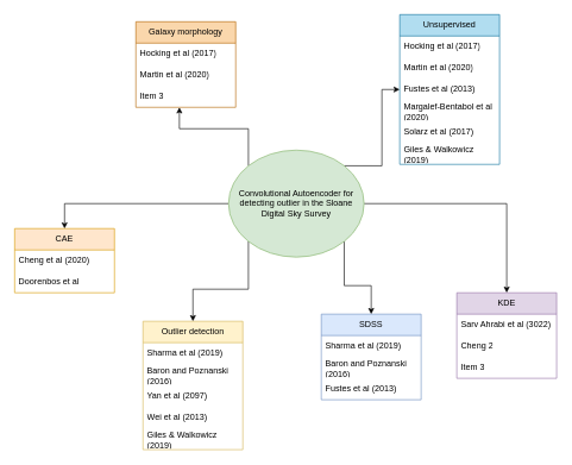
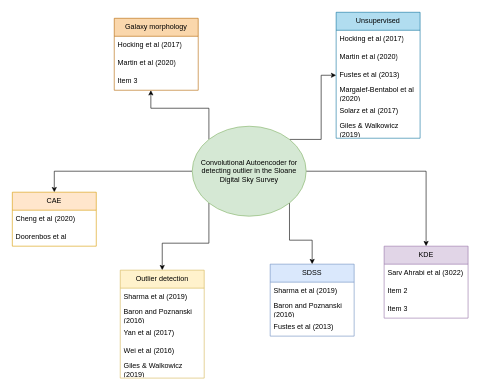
  <mxCell id="0" />
  <mxCell id="1" parent="0" />
  <mxCell id="2" style="edgeStyle=orthogonalEdgeStyle;rounded=0;orthogonalLoop=1;jettySize=auto;html=1;exitX=0;exitY=0;exitDx=0;exitDy=0;entryX=0.436;entryY=1;entryDx=0;entryDy=0;entryPerimeter=0;" edge="1" parent="1" source="8" target="36"><mxGeometry relative="1" as="geometry" /></mxCell>
  <mxCell id="3" style="edgeStyle=orthogonalEdgeStyle;rounded=0;orthogonalLoop=1;jettySize=auto;html=1;exitX=1;exitY=0;exitDx=0;exitDy=0;entryX=0;entryY=0.5;entryDx=0;entryDy=0;" edge="1" parent="1" source="8" target="26"><mxGeometry relative="1" as="geometry" /></mxCell>
  <mxCell id="4" style="edgeStyle=orthogonalEdgeStyle;rounded=0;orthogonalLoop=1;jettySize=auto;html=1;exitX=1;exitY=0.5;exitDx=0;exitDy=0;" edge="1" parent="1" source="8" target="22"><mxGeometry relative="1" as="geometry" /></mxCell>
  <mxCell id="5" style="edgeStyle=orthogonalEdgeStyle;rounded=0;orthogonalLoop=1;jettySize=auto;html=1;exitX=1;exitY=1;exitDx=0;exitDy=0;entryX=0.5;entryY=0;entryDx=0;entryDy=0;" edge="1" parent="1" source="8" target="18"><mxGeometry relative="1" as="geometry" /></mxCell>
  <mxCell id="6" style="edgeStyle=orthogonalEdgeStyle;rounded=0;orthogonalLoop=1;jettySize=auto;html=1;exitX=0;exitY=1;exitDx=0;exitDy=0;entryX=0.5;entryY=0;entryDx=0;entryDy=0;" edge="1" parent="1" source="8" target="12"><mxGeometry relative="1" as="geometry" /></mxCell>
  <mxCell id="7" style="edgeStyle=orthogonalEdgeStyle;rounded=0;orthogonalLoop=1;jettySize=auto;html=1;exitX=0;exitY=0.5;exitDx=0;exitDy=0;entryX=0.5;entryY=0;entryDx=0;entryDy=0;" edge="1" parent="1" source="8" target="9"><mxGeometry relative="1" as="geometry" /></mxCell>
  <mxCell id="8" value="Convolutional Autoencoder for detecting outlier in the Sloane Digital Sky Survey" style="ellipse;whiteSpace=wrap;html=1;fillColor=#d5e8d4;strokeColor=#82b366;" vertex="1" parent="1"><mxGeometry x="320" y="210" width="190" height="150" as="geometry" /></mxCell>
  <mxCell id="9" value="CAE" style="swimlane;fontStyle=0;childLayout=stackLayout;horizontal=1;startSize=30;horizontalStack=0;resizeParent=1;resizeParentMax=0;resizeLast=0;collapsible=1;marginBottom=0;whiteSpace=wrap;html=1;fillColor=#ffe6cc;strokeColor=#d79b00;" vertex="1" parent="1"><mxGeometry x="20" y="320" width="140" height="90" as="geometry" /></mxCell>
  <mxCell id="10" value="Cheng et al (2020)" style="text;strokeColor=none;fillColor=none;align=left;verticalAlign=middle;spacingLeft=4;spacingRight=4;overflow=hidden;points=[[0,0.5],[1,0.5]];portConstraint=eastwest;rotatable=0;whiteSpace=wrap;html=1;" vertex="1" parent="9"><mxGeometry y="30" width="140" height="30" as="geometry" /></mxCell>
  <mxCell id="11" value="Doorenbos et al" style="text;strokeColor=none;fillColor=none;align=left;verticalAlign=middle;spacingLeft=4;spacingRight=4;overflow=hidden;points=[[0,0.5],[1,0.5]];portConstraint=eastwest;rotatable=0;whiteSpace=wrap;html=1;" vertex="1" parent="9"><mxGeometry y="60" width="140" height="30" as="geometry" /></mxCell>
  <mxCell id="12" value="Outlier detection" style="swimlane;fontStyle=0;childLayout=stackLayout;horizontal=1;startSize=30;horizontalStack=0;resizeParent=1;resizeParentMax=0;resizeLast=0;collapsible=1;marginBottom=0;whiteSpace=wrap;html=1;fillColor=#fff2cc;strokeColor=#d6b656;" vertex="1" parent="1"><mxGeometry x="200" y="450" width="140" height="180" as="geometry" /></mxCell>
  <mxCell id="13" value="Sharma et al (2019) " style="text;strokeColor=none;fillColor=none;align=left;verticalAlign=middle;spacingLeft=4;spacingRight=4;overflow=hidden;points=[[0,0.5],[1,0.5]];portConstraint=eastwest;rotatable=0;whiteSpace=wrap;html=1;" vertex="1" parent="12"><mxGeometry y="30" width="140" height="30" as="geometry" /></mxCell>
  <mxCell id="14" value="Baron and Poznanski (2016)" style="text;strokeColor=none;fillColor=none;align=left;verticalAlign=middle;spacingLeft=4;spacingRight=4;overflow=hidden;points=[[0,0.5],[1,0.5]];portConstraint=eastwest;rotatable=0;whiteSpace=wrap;html=1;" vertex="1" parent="12"><mxGeometry y="60" width="140" height="30" as="geometry" /></mxCell>
- <mxCell id="15" value="Yan et al (2097)" style="text;strokeColor=none;fillColor=none;align=left;verticalAlign=middle;spacingLeft=4;spacingRight=4;overflow=hidden;points=[[0,0.5],[1,0.5]];portConstraint=eastwest;rotatable=0;whiteSpace=wrap;html=1;" vertex="1" parent="12"><mxGeometry y="90" width="140" height="30" as="geometry" /></mxCell>
- <mxCell id="16" value="Wei et al (2013)" style="text;strokeColor=none;fillColor=none;align=left;verticalAlign=middle;spacingLeft=4;spacingRight=4;overflow=hidden;points=[[0,0.5],[1,0.5]];portConstraint=eastwest;rotatable=0;whiteSpace=wrap;html=1;" vertex="1" parent="12"><mxGeometry y="120" width="140" height="30" as="geometry" /></mxCell>
+ <mxCell id="15" value="Yan et al (2017)" style="text;strokeColor=none;fillColor=none;align=left;verticalAlign=middle;spacingLeft=4;spacingRight=4;overflow=hidden;points=[[0,0.5],[1,0.5]];portConstraint=eastwest;rotatable=0;whiteSpace=wrap;html=1;" vertex="1" parent="12"><mxGeometry y="90" width="140" height="30" as="geometry" /></mxCell>
+ <mxCell id="16" value="Wei et al (2016)" style="text;strokeColor=none;fillColor=none;align=left;verticalAlign=middle;spacingLeft=4;spacingRight=4;overflow=hidden;points=[[0,0.5],[1,0.5]];portConstraint=eastwest;rotatable=0;whiteSpace=wrap;html=1;" vertex="1" parent="12"><mxGeometry y="120" width="140" height="30" as="geometry" /></mxCell>
  <mxCell id="17" value="Giles &amp;amp; Walkowicz (2019)" style="text;strokeColor=none;fillColor=none;align=left;verticalAlign=middle;spacingLeft=4;spacingRight=4;overflow=hidden;points=[[0,0.5],[1,0.5]];portConstraint=eastwest;rotatable=0;whiteSpace=wrap;html=1;" vertex="1" parent="12"><mxGeometry y="150" width="140" height="30" as="geometry" /></mxCell>
  <mxCell id="18" value="SDSS" style="swimlane;fontStyle=0;childLayout=stackLayout;horizontal=1;startSize=30;horizontalStack=0;resizeParent=1;resizeParentMax=0;resizeLast=0;collapsible=1;marginBottom=0;whiteSpace=wrap;html=1;fillColor=#dae8fc;strokeColor=#6c8ebf;" vertex="1" parent="1"><mxGeometry x="450" y="440" width="140" height="120" as="geometry" /></mxCell>
  <mxCell id="19" value="Sharma et al (2019) " style="text;strokeColor=none;fillColor=none;align=left;verticalAlign=middle;spacingLeft=4;spacingRight=4;overflow=hidden;points=[[0,0.5],[1,0.5]];portConstraint=eastwest;rotatable=0;whiteSpace=wrap;html=1;" vertex="1" parent="18"><mxGeometry y="30" width="140" height="30" as="geometry" /></mxCell>
  <mxCell id="20" value="Baron and Poznanski (2016)" style="text;strokeColor=none;fillColor=none;align=left;verticalAlign=middle;spacingLeft=4;spacingRight=4;overflow=hidden;points=[[0,0.5],[1,0.5]];portConstraint=eastwest;rotatable=0;whiteSpace=wrap;html=1;" vertex="1" parent="18"><mxGeometry y="60" width="140" height="30" as="geometry" /></mxCell>
  <mxCell id="21" value="Fustes et al (2013)" style="text;strokeColor=none;fillColor=none;align=left;verticalAlign=middle;spacingLeft=4;spacingRight=4;overflow=hidden;points=[[0,0.5],[1,0.5]];portConstraint=eastwest;rotatable=0;whiteSpace=wrap;html=1;" vertex="1" parent="18"><mxGeometry y="90" width="140" height="30" as="geometry" /></mxCell>
  <mxCell id="22" value="KDE" style="swimlane;fontStyle=0;childLayout=stackLayout;horizontal=1;startSize=30;horizontalStack=0;resizeParent=1;resizeParentMax=0;resizeLast=0;collapsible=1;marginBottom=0;whiteSpace=wrap;html=1;fillColor=#e1d5e7;strokeColor=#9673a6;" vertex="1" parent="1"><mxGeometry x="640" y="410" width="140" height="120" as="geometry" /></mxCell>
  <mxCell id="23" value="Sarv Ahrabi et al (3022)" style="text;strokeColor=none;fillColor=none;align=left;verticalAlign=middle;spacingLeft=4;spacingRight=4;overflow=hidden;points=[[0,0.5],[1,0.5]];portConstraint=eastwest;rotatable=0;whiteSpace=wrap;html=1;" vertex="1" parent="22"><mxGeometry y="30" width="140" height="30" as="geometry" /></mxCell>
- <mxCell id="24" value="Cheng 2" style="text;strokeColor=none;fillColor=none;align=left;verticalAlign=middle;spacingLeft=4;spacingRight=4;overflow=hidden;points=[[0,0.5],[1,0.5]];portConstraint=eastwest;rotatable=0;whiteSpace=wrap;html=1;" vertex="1" parent="22"><mxGeometry y="60" width="140" height="30" as="geometry" /></mxCell>
+ <mxCell id="24" value="Item 2" style="text;strokeColor=none;fillColor=none;align=left;verticalAlign=middle;spacingLeft=4;spacingRight=4;overflow=hidden;points=[[0,0.5],[1,0.5]];portConstraint=eastwest;rotatable=0;whiteSpace=wrap;html=1;" vertex="1" parent="22"><mxGeometry y="60" width="140" height="30" as="geometry" /></mxCell>
  <mxCell id="25" value="Item 3" style="text;strokeColor=none;fillColor=none;align=left;verticalAlign=middle;spacingLeft=4;spacingRight=4;overflow=hidden;points=[[0,0.5],[1,0.5]];portConstraint=eastwest;rotatable=0;whiteSpace=wrap;html=1;" vertex="1" parent="22"><mxGeometry y="90" width="140" height="30" as="geometry" /></mxCell>
  <mxCell id="26" value="Unsupervised " style="swimlane;fontStyle=0;childLayout=stackLayout;horizontal=1;startSize=30;horizontalStack=0;resizeParent=1;resizeParentMax=0;resizeLast=0;collapsible=1;marginBottom=0;whiteSpace=wrap;html=1;fillColor=#b1ddf0;strokeColor=#10739e;" vertex="1" parent="1"><mxGeometry x="560" y="20" width="140" height="210" as="geometry" /></mxCell>
  <mxCell id="27" value="Hocking et al (2017)" style="text;strokeColor=none;fillColor=none;align=left;verticalAlign=middle;spacingLeft=4;spacingRight=4;overflow=hidden;points=[[0,0.5],[1,0.5]];portConstraint=eastwest;rotatable=0;whiteSpace=wrap;html=1;" vertex="1" parent="26"><mxGeometry y="30" width="140" height="30" as="geometry" /></mxCell>
  <mxCell id="28" value="Martin et al (2020)" style="text;strokeColor=none;fillColor=none;align=left;verticalAlign=middle;spacingLeft=4;spacingRight=4;overflow=hidden;points=[[0,0.5],[1,0.5]];portConstraint=eastwest;rotatable=0;whiteSpace=wrap;html=1;" vertex="1" parent="26"><mxGeometry y="60" width="140" height="30" as="geometry" /></mxCell>
  <mxCell id="29" value="Fustes et al (2013)" style="text;strokeColor=none;fillColor=none;align=left;verticalAlign=middle;spacingLeft=4;spacingRight=4;overflow=hidden;points=[[0,0.5],[1,0.5]];portConstraint=eastwest;rotatable=0;whiteSpace=wrap;html=1;" vertex="1" parent="26"><mxGeometry y="90" width="140" height="30" as="geometry" /></mxCell>
  <mxCell id="30" value="Margalef-Bentabol et al (2020)" style="text;strokeColor=none;fillColor=none;align=left;verticalAlign=middle;spacingLeft=4;spacingRight=4;overflow=hidden;points=[[0,0.5],[1,0.5]];portConstraint=eastwest;rotatable=0;whiteSpace=wrap;html=1;" vertex="1" parent="26"><mxGeometry y="120" width="140" height="30" as="geometry" /></mxCell>
  <mxCell id="31" value="Solarz et al (2017)" style="text;strokeColor=none;fillColor=none;align=left;verticalAlign=middle;spacingLeft=4;spacingRight=4;overflow=hidden;points=[[0,0.5],[1,0.5]];portConstraint=eastwest;rotatable=0;whiteSpace=wrap;html=1;" vertex="1" parent="26"><mxGeometry y="150" width="140" height="30" as="geometry" /></mxCell>
  <mxCell id="32" value="Giles &amp;amp; Walkowicz (2019)" style="text;strokeColor=none;fillColor=none;align=left;verticalAlign=middle;spacingLeft=4;spacingRight=4;overflow=hidden;points=[[0,0.5],[1,0.5]];portConstraint=eastwest;rotatable=0;whiteSpace=wrap;html=1;" vertex="1" parent="26"><mxGeometry y="180" width="140" height="30" as="geometry" /></mxCell>
  <mxCell id="33" value="Galaxy morphology" style="swimlane;fontStyle=0;childLayout=stackLayout;horizontal=1;startSize=30;horizontalStack=0;resizeParent=1;resizeParentMax=0;resizeLast=0;collapsible=1;marginBottom=0;whiteSpace=wrap;html=1;fillColor=#fad7ac;strokeColor=#b46504;" vertex="1" parent="1"><mxGeometry x="190" y="30" width="140" height="120" as="geometry" /></mxCell>
  <mxCell id="34" value="Hocking et al (2017)" style="text;strokeColor=none;fillColor=none;align=left;verticalAlign=middle;spacingLeft=4;spacingRight=4;overflow=hidden;points=[[0,0.5],[1,0.5]];portConstraint=eastwest;rotatable=0;whiteSpace=wrap;html=1;" vertex="1" parent="33"><mxGeometry y="30" width="140" height="30" as="geometry" /></mxCell>
  <mxCell id="35" value="Martin et al (2020)" style="text;strokeColor=none;fillColor=none;align=left;verticalAlign=middle;spacingLeft=4;spacingRight=4;overflow=hidden;points=[[0,0.5],[1,0.5]];portConstraint=eastwest;rotatable=0;whiteSpace=wrap;html=1;" vertex="1" parent="33"><mxGeometry y="60" width="140" height="30" as="geometry" /></mxCell>
  <mxCell id="36" value="Item 3" style="text;strokeColor=none;fillColor=none;align=left;verticalAlign=middle;spacingLeft=4;spacingRight=4;overflow=hidden;points=[[0,0.5],[1,0.5]];portConstraint=eastwest;rotatable=0;whiteSpace=wrap;html=1;" vertex="1" parent="33"><mxGeometry y="90" width="140" height="30" as="geometry" /></mxCell>
